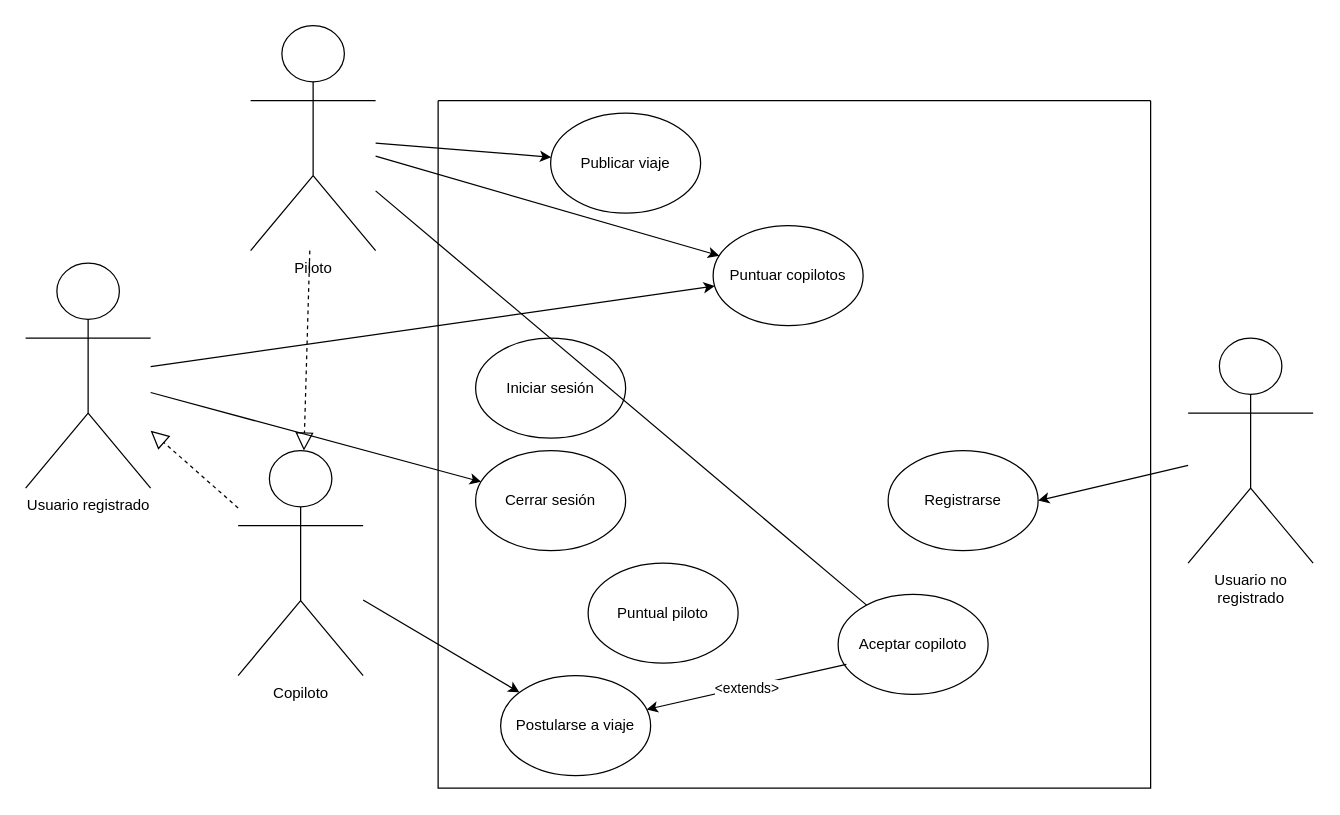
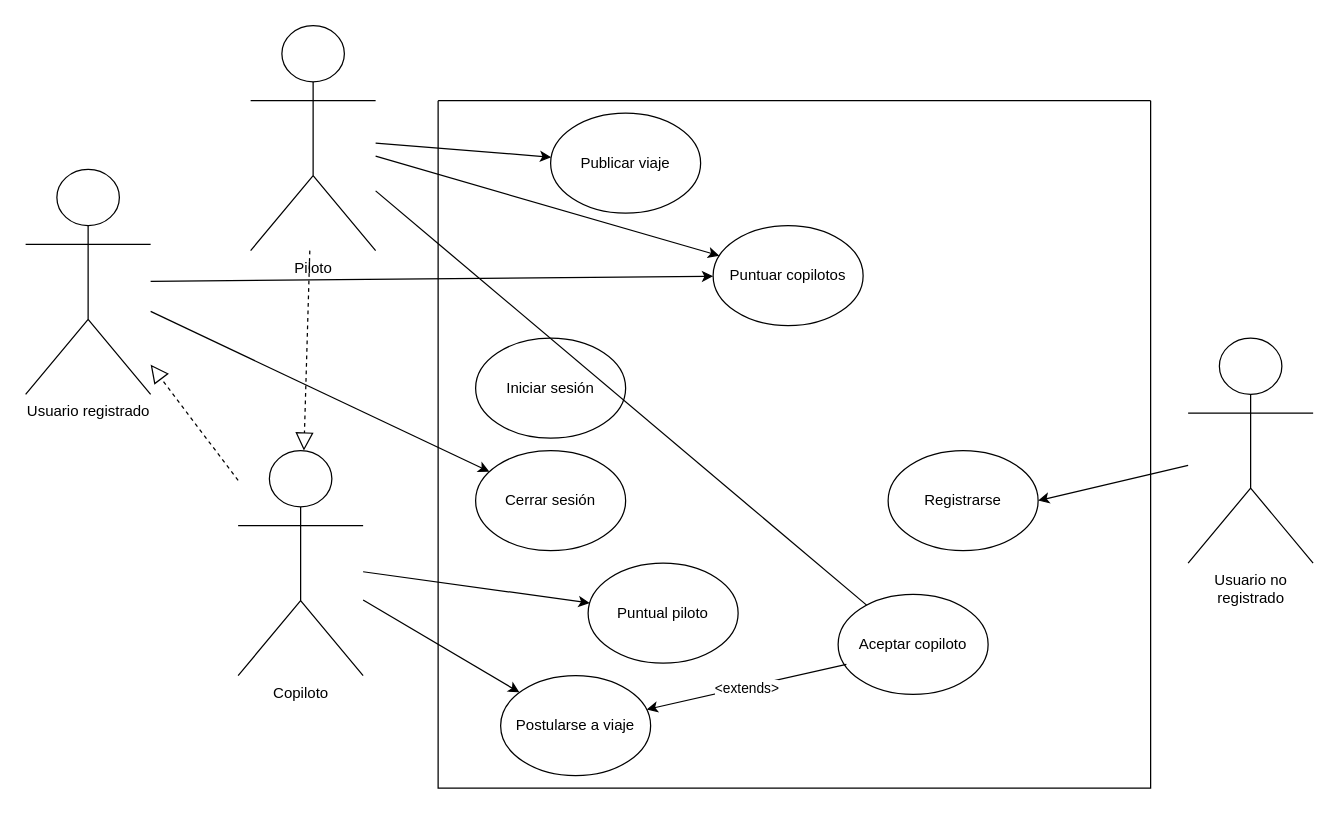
  <mxCell id="0" />
  <mxCell id="1" parent="0" />
  <mxCell id="2" value="" style="swimlane;startSize=0;" vertex="1" parent="1"><mxGeometry x="350" y="80" width="570" height="550" as="geometry" /></mxCell>
  <mxCell id="3" value="Publicar viaje" style="ellipse;whiteSpace=wrap;html=1;" vertex="1" parent="2"><mxGeometry x="90" y="10" width="120" height="80" as="geometry" /></mxCell>
  <mxCell id="4" value="Puntuar copilotos" style="ellipse;whiteSpace=wrap;html=1;" vertex="1" parent="2"><mxGeometry x="220" y="100" width="120" height="80" as="geometry" /></mxCell>
  <mxCell id="5" value="Puntual piloto" style="ellipse;whiteSpace=wrap;html=1;" vertex="1" parent="2"><mxGeometry x="120" y="370" width="120" height="80" as="geometry" /></mxCell>
  <mxCell id="6" value="Iniciar sesión" style="ellipse;whiteSpace=wrap;html=1;" vertex="1" parent="2"><mxGeometry x="30" y="190" width="120" height="80" as="geometry" /></mxCell>
  <mxCell id="7" value="Postularse a viaje" style="ellipse;whiteSpace=wrap;html=1;" vertex="1" parent="2"><mxGeometry x="50" y="460" width="120" height="80" as="geometry" /></mxCell>
  <mxCell id="8" value="Cerrar sesión" style="ellipse;whiteSpace=wrap;html=1;" vertex="1" parent="2"><mxGeometry x="30" y="280" width="120" height="80" as="geometry" /></mxCell>
  <mxCell id="9" value="Registrarse" style="ellipse;whiteSpace=wrap;html=1;" vertex="1" parent="2"><mxGeometry x="360" y="280" width="120" height="80" as="geometry" /></mxCell>
  <mxCell id="10" value="Aceptar copiloto" style="ellipse;whiteSpace=wrap;html=1;" vertex="1" parent="2"><mxGeometry x="320" y="395" width="120" height="80" as="geometry" /></mxCell>
  <mxCell id="11" value="" style="endArrow=classic;html=1;rounded=0;exitX=0.055;exitY=0.699;exitDx=0;exitDy=0;exitPerimeter=0;" edge="1" parent="2" source="10" target="7"><mxGeometry relative="1" as="geometry"><mxPoint x="220" y="230" as="sourcePoint" /><mxPoint x="320" y="230" as="targetPoint" /></mxGeometry></mxCell>
  <mxCell id="12" value="&amp;lt;extends&amp;gt;" style="edgeLabel;resizable=0;html=1;align=center;verticalAlign=middle;" connectable="0" vertex="1" parent="11"><mxGeometry relative="1" as="geometry" /></mxCell>
- <mxCell id="13" value="Usuario registrado" style="shape=umlActor;verticalLabelPosition=bottom;verticalAlign=top;html=1;outlineConnect=0;" vertex="1" parent="1"><mxGeometry x="20" y="210" width="100" height="180" as="geometry" /></mxCell>
+ <mxCell id="13" value="Usuario registrado" style="shape=umlActor;verticalLabelPosition=bottom;verticalAlign=top;html=1;outlineConnect=0;" vertex="1" parent="1"><mxGeometry x="20" y="135" width="100" height="180" as="geometry" /></mxCell>
  <mxCell id="14" value="Piloto" style="shape=umlActor;verticalLabelPosition=bottom;verticalAlign=top;html=1;outlineConnect=0;" vertex="1" parent="1"><mxGeometry x="200" y="20" width="100" height="180" as="geometry" /></mxCell>
  <mxCell id="15" value="Copiloto" style="shape=umlActor;verticalLabelPosition=bottom;verticalAlign=top;html=1;outlineConnect=0;" vertex="1" parent="1"><mxGeometry x="190" y="360" width="100" height="180" as="geometry" /></mxCell>
  <mxCell id="16" value="Usuario no &lt;br&gt;registrado" style="shape=umlActor;verticalLabelPosition=bottom;verticalAlign=top;html=1;outlineConnect=0;" vertex="1" parent="1"><mxGeometry x="950" y="270" width="100" height="180" as="geometry" /></mxCell>
  <mxCell id="17" value="" style="endArrow=block;dashed=1;endFill=0;endSize=12;html=1;rounded=0;" edge="1" parent="1" source="15" target="13"><mxGeometry width="160" relative="1" as="geometry"><mxPoint x="560" y="360" as="sourcePoint" /><mxPoint x="720" y="360" as="targetPoint" /></mxGeometry></mxCell>
  <mxCell id="18" value="" style="endArrow=block;dashed=1;endFill=0;endSize=12;html=1;rounded=0;" edge="1" parent="1" source="14" target="15"><mxGeometry width="160" relative="1" as="geometry"><mxPoint x="200" y="415.882" as="sourcePoint" /><mxPoint x="130" y="354.118" as="targetPoint" /></mxGeometry></mxCell>
  <mxCell id="19" value="" style="endArrow=classic;html=1;rounded=0;" edge="1" parent="1" source="14" target="3"><mxGeometry width="50" height="50" relative="1" as="geometry"><mxPoint x="620" y="390" as="sourcePoint" /><mxPoint x="670" y="340" as="targetPoint" /></mxGeometry></mxCell>
  <mxCell id="20" value="" style="endArrow=classic;html=1;rounded=0;" edge="1" parent="1" source="14" target="4"><mxGeometry width="50" height="50" relative="1" as="geometry"><mxPoint x="310" y="124" as="sourcePoint" /><mxPoint x="450.427" y="135.234" as="targetPoint" /></mxGeometry></mxCell>
  <mxCell id="21" value="" style="endArrow=classic;html=1;rounded=0;" edge="1" parent="1" source="13" target="4"><mxGeometry width="50" height="50" relative="1" as="geometry"><mxPoint x="310" y="141.154" as="sourcePoint" /><mxPoint x="469.34" y="208.567" as="targetPoint" /></mxGeometry></mxCell>
  <mxCell id="22" value="" style="endArrow=classic;html=1;rounded=0;" edge="1" parent="1" source="13" target="8"><mxGeometry width="50" height="50" relative="1" as="geometry"><mxPoint x="130" y="311.351" as="sourcePoint" /><mxPoint x="390.049" y="318.38" as="targetPoint" /></mxGeometry></mxCell>
+ <mxCell id="23" value="" style="endArrow=classic;html=1;rounded=0;" edge="1" parent="1" source="15" target="5"><mxGeometry width="50" height="50" relative="1" as="geometry"><mxPoint x="130" y="323.514" as="sourcePoint" /><mxPoint x="394.396" y="394.972" as="targetPoint" /></mxGeometry></mxCell>
  <mxCell id="24" value="" style="endArrow=classic;html=1;rounded=0;" edge="1" parent="1" source="15" target="7"><mxGeometry width="50" height="50" relative="1" as="geometry"><mxPoint x="300" y="466.897" as="sourcePoint" /><mxPoint x="481.244" y="491.896" as="targetPoint" /></mxGeometry></mxCell>
  <mxCell id="25" value="" style="endArrow=classic;html=1;rounded=0;entryX=1;entryY=0.5;entryDx=0;entryDy=0;" edge="1" parent="1" source="16" target="9"><mxGeometry width="50" height="50" relative="1" as="geometry"><mxPoint x="300" y="489.545" as="sourcePoint" /><mxPoint x="425.099" y="563.468" as="targetPoint" /></mxGeometry></mxCell>
  <mxCell id="26" value="" style="endArrow=none;html=1;rounded=0;" edge="1" parent="1" source="14" target="10"><mxGeometry width="50" height="50" relative="1" as="geometry"><mxPoint x="600" y="340" as="sourcePoint" /><mxPoint x="650" y="290" as="targetPoint" /></mxGeometry></mxCell>
